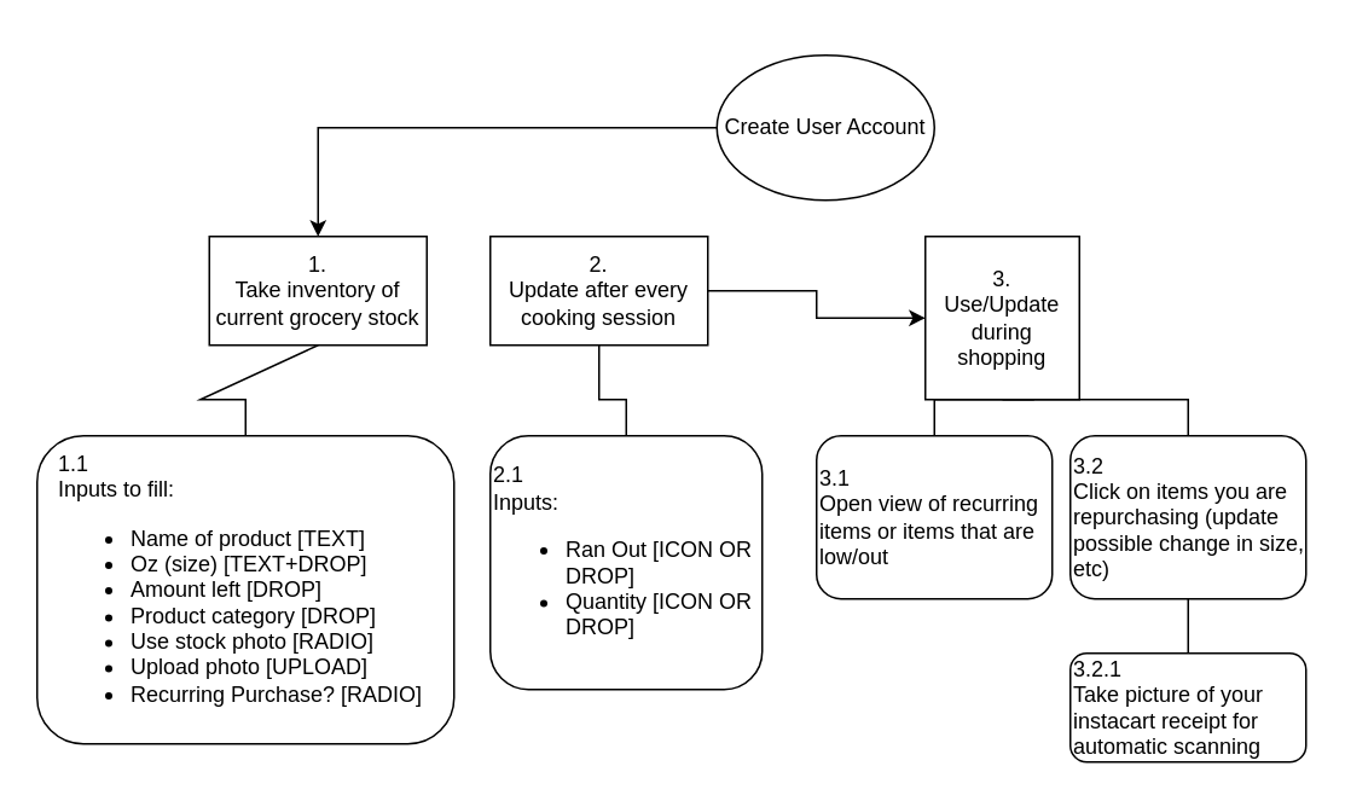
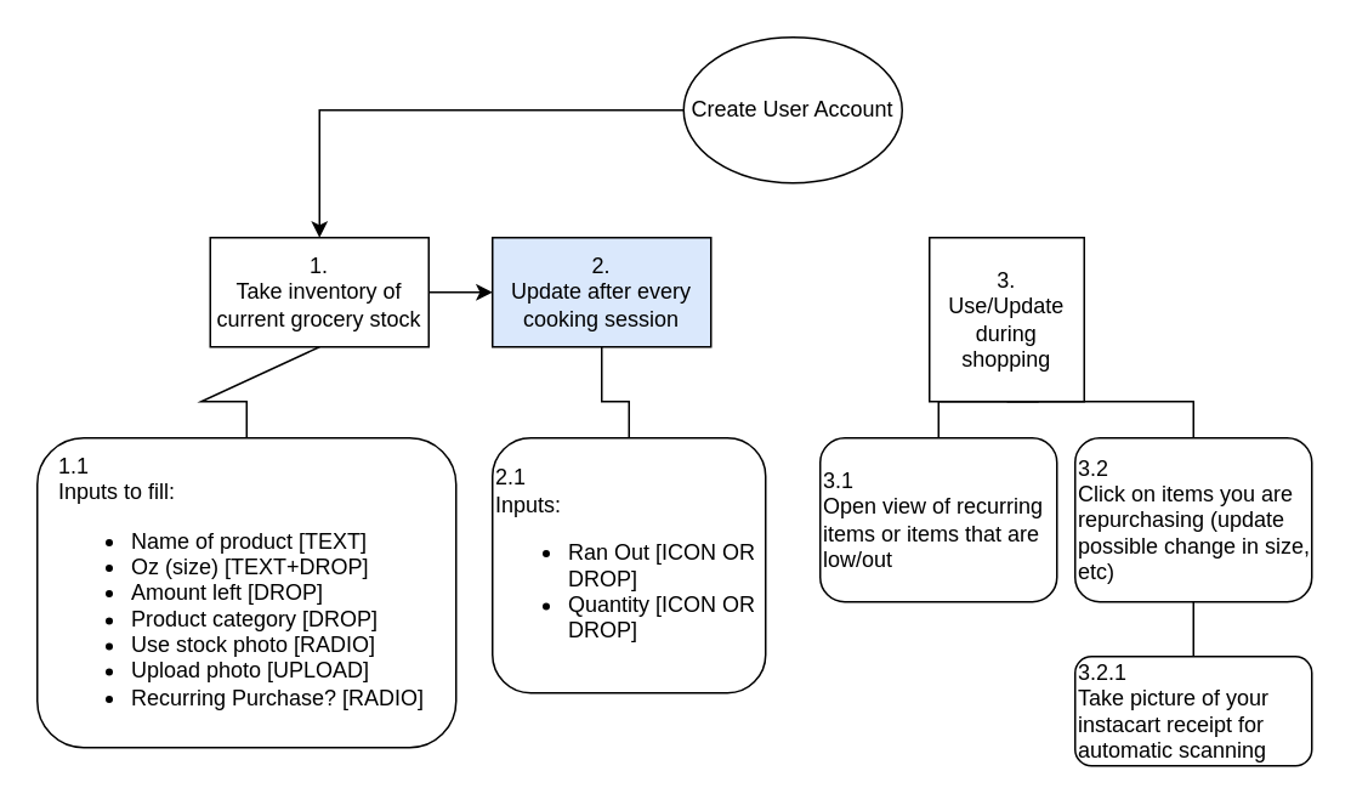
  <mxCell id="0" />
  <mxCell id="1" parent="0" />
  <mxCell id="2" value="" style="edgeStyle=orthogonalEdgeStyle;rounded=0;orthogonalLoop=1;jettySize=auto;html=1;" edge="1" parent="1" source="3" target="5"><mxGeometry relative="1" as="geometry" /></mxCell>
- <mxCell id="3" value="Create User Account" style="ellipse;whiteSpace=wrap;html=1;" vertex="1" parent="1"><mxGeometry x="395" y="30" width="120" height="80" as="geometry" /></mxCell>
+ <mxCell id="3" value="Create User Account" style="ellipse;whiteSpace=wrap;html=1;" vertex="1" parent="1"><mxGeometry x="375" width="120" height="80" as="geometry" y="20" /></mxCell>
+ <mxCell id="4" value="" style="edgeStyle=orthogonalEdgeStyle;rounded=0;orthogonalLoop=1;jettySize=auto;html=1;" edge="1" parent="1" source="5" target="7"><mxGeometry relative="1" as="geometry" /></mxCell>
  <mxCell id="5" value="1.&lt;br&gt;Take inventory of current grocery stock" style="whiteSpace=wrap;html=1;" vertex="1" parent="1"><mxGeometry x="115" y="130" width="120" height="60" as="geometry" /></mxCell>
- <mxCell id="6" value="" style="edgeStyle=orthogonalEdgeStyle;rounded=0;orthogonalLoop=1;jettySize=auto;html=1;" edge="1" parent="1" source="7" target="8"><mxGeometry relative="1" as="geometry" /></mxCell>
- <mxCell id="7" value="2.&lt;br&gt;Update after every cooking session" style="whiteSpace=wrap;html=1;" vertex="1" parent="1"><mxGeometry x="270" y="130" width="120" height="60" as="geometry" /></mxCell>
+ <mxCell id="7" value="2.&lt;br&gt;Update after every cooking session" style="whiteSpace=wrap;html=1;fillColor=#dae8fc;" vertex="1" parent="1"><mxGeometry x="270" y="130" width="120" height="60" as="geometry" /></mxCell>
  <mxCell id="8" value="3.&lt;br&gt;Use/Update during shopping" style="whiteSpace=wrap;html=1;" vertex="1" parent="1"><mxGeometry x="510" y="130" width="85" height="90" as="geometry" /></mxCell>
  <mxCell id="9" value="&lt;div&gt;&lt;span&gt;1.1&lt;/span&gt;&lt;/div&gt;&lt;div&gt;Inputs to fill:&lt;/div&gt;&lt;ul&gt;&lt;li&gt;Name of product [TEXT]&lt;/li&gt;&lt;li&gt;Oz (size) [TEXT+DROP]&lt;/li&gt;&lt;li&gt;Amount left [DROP]&lt;/li&gt;&lt;li&gt;Product category [DROP]&lt;/li&gt;&lt;li&gt;Use stock photo [RADIO]&lt;/li&gt;&lt;li&gt;Upload photo [UPLOAD]&lt;/li&gt;&lt;li&gt;Recurring Purchase? [RADIO]&lt;/li&gt;&lt;/ul&gt;" style="rounded=1;whiteSpace=wrap;html=1;align=left;spacingLeft=10;" vertex="1" parent="1"><mxGeometry x="20" y="240" width="230" height="170" as="geometry" /></mxCell>
  <mxCell id="10" value="" style="endArrow=none;html=1;rounded=0;entryX=0.5;entryY=1;entryDx=0;entryDy=0;exitX=0.5;exitY=0;exitDx=0;exitDy=0;" edge="1" parent="1" source="9" target="5"><mxGeometry width="50" height="50" relative="1" as="geometry"><mxPoint x="320" y="290" as="sourcePoint" /><mxPoint x="370" y="240" as="targetPoint" /><Array as="points"><mxPoint x="135" y="220" /><mxPoint x="110" y="220" /></Array></mxGeometry></mxCell>
  <mxCell id="11" value="2.1&lt;br&gt;Inputs:&lt;br&gt;&lt;ul&gt;&lt;li&gt;Ran Out [ICON OR DROP]&lt;/li&gt;&lt;li&gt;Quantity [ICON OR DROP]&lt;/li&gt;&lt;/ul&gt;" style="rounded=1;whiteSpace=wrap;html=1;align=left;" vertex="1" parent="1"><mxGeometry x="270" y="240" width="150" height="140" as="geometry" /></mxCell>
  <mxCell id="12" value="" style="endArrow=none;html=1;rounded=0;entryX=0.5;entryY=1;entryDx=0;entryDy=0;exitX=0.5;exitY=0;exitDx=0;exitDy=0;" edge="1" parent="1" source="11" target="7"><mxGeometry width="50" height="50" relative="1" as="geometry"><mxPoint x="300" y="240" as="sourcePoint" /><mxPoint x="350" y="190" as="targetPoint" /><Array as="points"><mxPoint x="345" y="220" /><mxPoint x="330" y="220" /></Array></mxGeometry></mxCell>
  <mxCell id="13" value="3.1&lt;br&gt;Open view of recurring items or items that are low/out" style="rounded=1;whiteSpace=wrap;html=1;align=left;" vertex="1" parent="1"><mxGeometry x="450" y="240" width="130" height="90" as="geometry" /></mxCell>
  <mxCell id="14" value="3.2&lt;br&gt;Click on items you are repurchasing (update possible change in size, etc)" style="rounded=1;whiteSpace=wrap;html=1;align=left;" vertex="1" parent="1"><mxGeometry x="590" y="240" width="130" height="90" as="geometry" /></mxCell>
  <mxCell id="15" value="" style="endArrow=none;html=1;rounded=0;entryX=0.5;entryY=1;entryDx=0;entryDy=0;exitX=0.5;exitY=0;exitDx=0;exitDy=0;" edge="1" parent="1" source="13" target="8"><mxGeometry width="50" height="50" relative="1" as="geometry"><mxPoint x="540" y="240" as="sourcePoint" /><mxPoint x="590" y="190" as="targetPoint" /><Array as="points"><mxPoint x="515" y="220" /><mxPoint x="570" y="220" /></Array></mxGeometry></mxCell>
  <mxCell id="16" value="" style="endArrow=none;html=1;rounded=0;entryX=0.5;entryY=1;entryDx=0;entryDy=0;exitX=0.5;exitY=0;exitDx=0;exitDy=0;" edge="1" parent="1" source="14" target="8"><mxGeometry width="50" height="50" relative="1" as="geometry"><mxPoint x="525" y="250" as="sourcePoint" /><mxPoint x="580" y="200" as="targetPoint" /><Array as="points"><mxPoint x="655" y="220" /><mxPoint x="570" y="220" /></Array></mxGeometry></mxCell>
  <mxCell id="17" value="3.2.1&lt;br&gt;Take picture of your instacart receipt for automatic scanning" style="rounded=1;whiteSpace=wrap;html=1;align=left;" vertex="1" parent="1"><mxGeometry x="590" y="360" width="130" height="60" as="geometry" /></mxCell>
  <mxCell id="18" value="" style="endArrow=none;html=1;rounded=0;entryX=0.5;entryY=1;entryDx=0;entryDy=0;exitX=0.5;exitY=0;exitDx=0;exitDy=0;" edge="1" parent="1" source="17" target="14"><mxGeometry width="50" height="50" relative="1" as="geometry"><mxPoint x="630" y="380" as="sourcePoint" /><mxPoint x="680" y="330" as="targetPoint" /></mxGeometry></mxCell>
